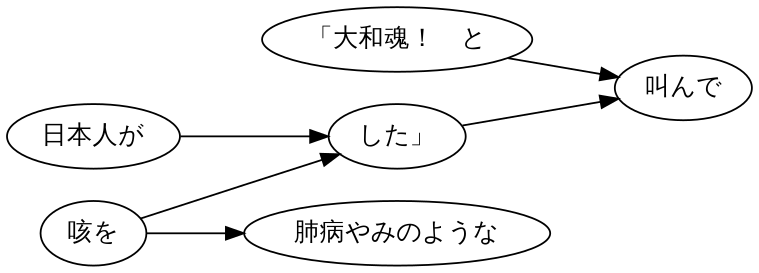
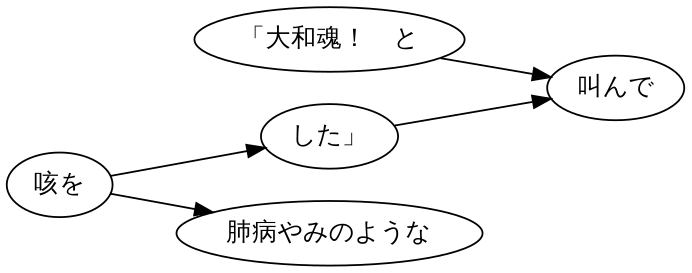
  digraph {
    rankdir=LR
    n1 [label="「大和魂！　と"]
    n2 [label="叫んで"]
    n3 [label="した」"]
-   n4 [label="日本人が"]
    n5 [label="肺病やみのような"]
    n6 [label="咳を"]
    n1 -> n2
    n3 -> n2
-   n4 -> n3
    n6 -> n3
    n6 -> n5
  }
